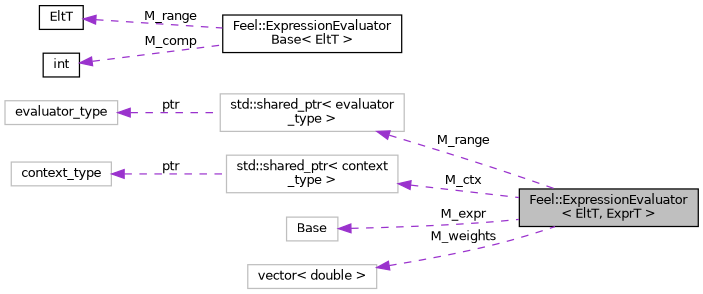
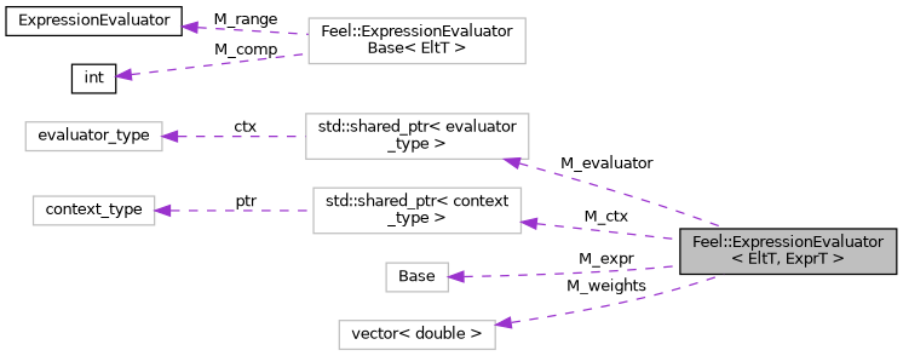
  digraph {
    rankdir=LR
    node [color=grey75 fillcolor=white fontname=Helvetica fontsize=10 shape=record style=filled]
    edge [color=darkorchid3 dir=back fontname=Helvetica fontsize=10 labelfontname=Helvetica labelfontsize=10 style=dashed]
    n1 [color=black fillcolor=grey75 fontcolor=black height=0.2 label="Feel::ExpressionEvaluator\l\< EltT, ExprT \>" width=0.4]
-   n2 [color=black height=0.2 label="Feel::ExpressionEvaluator\lBase\< EltT \>" width=0.4]
-   n3 [color=black height=0.2 label=EltT width=0.4]
+   n2 [height=0.2 label="Feel::ExpressionEvaluator\lBase\< EltT \>" width=0.4]
+   n3 [color=black height=0.2 label=ExpressionEvaluator width=0.4]
    n4 [color=black height=0.2 label=int width=0.4]
    n5 [height=0.2 label="std::shared_ptr\< evaluator\l_type \>" width=0.4]
    n6 [height=0.2 label=evaluator_type width=0.4]
    n7 [height=0.2 label="std::shared_ptr\< context\l_type \>" width=0.4]
    n8 [height=0.2 label=context_type width=0.4]
    n9 [height=0.2 label=Base width=0.4]
    n10 [height=0.2 label="vector\< double \>" width=0.4]
    n3 -> n2 [label=" M_range"]
    n4 -> n2 [label=" M_comp"]
-   n5 -> n1 [label=" M_range"]
-   n6 -> n5 [label=" ptr"]
+   n5 -> n1 [label=" M_evaluator"]
+   n6 -> n5 [label=" ctx"]
    n7 -> n1 [label=" M_ctx"]
    n8 -> n7 [label=" ptr"]
    n9 -> n1 [label=" M_expr"]
    n10 -> n1 [label=" M_weights"]
  }
